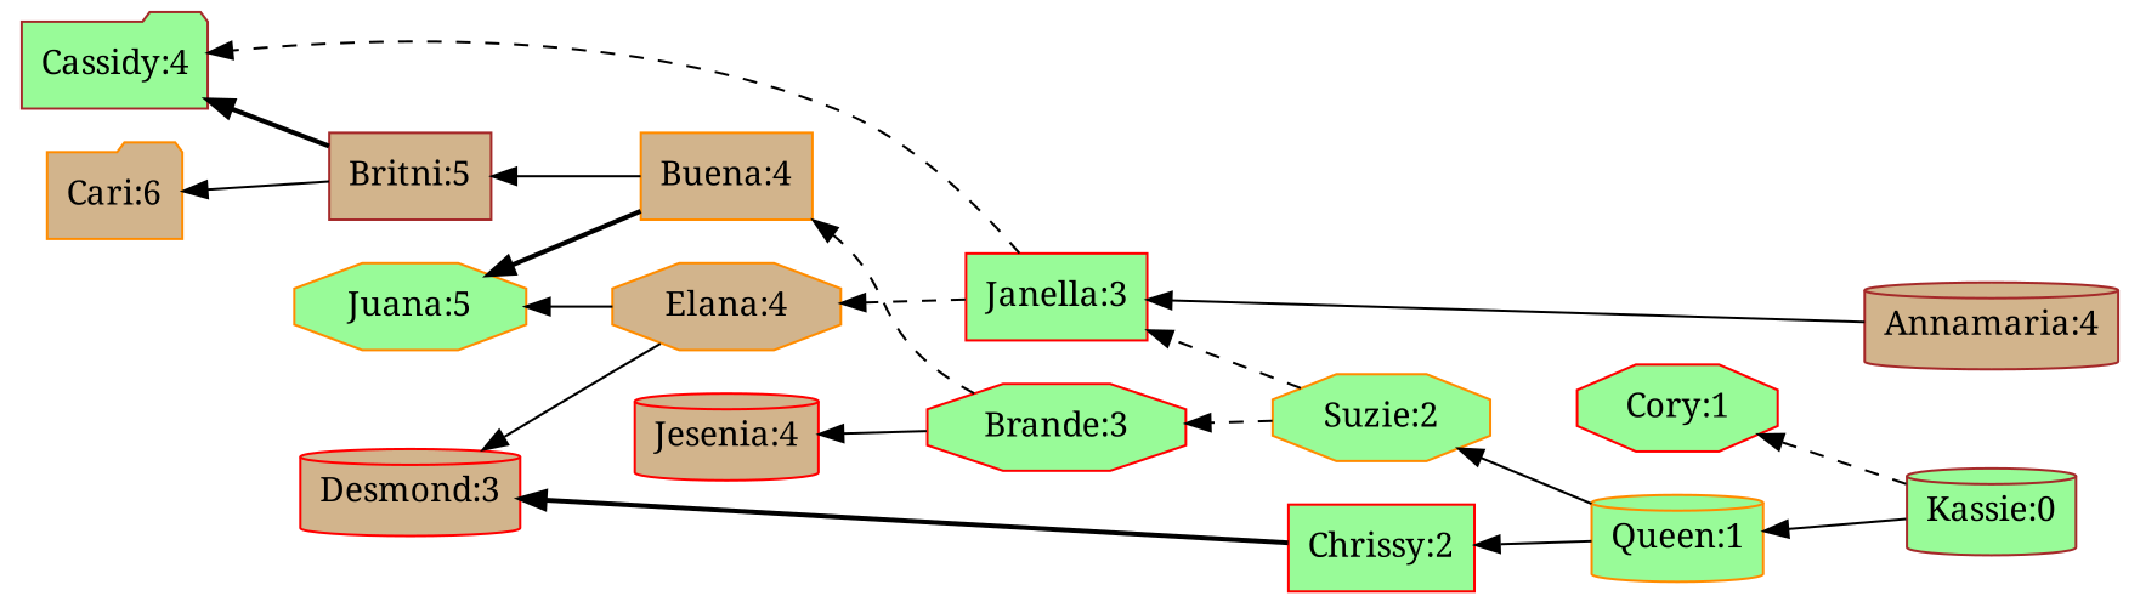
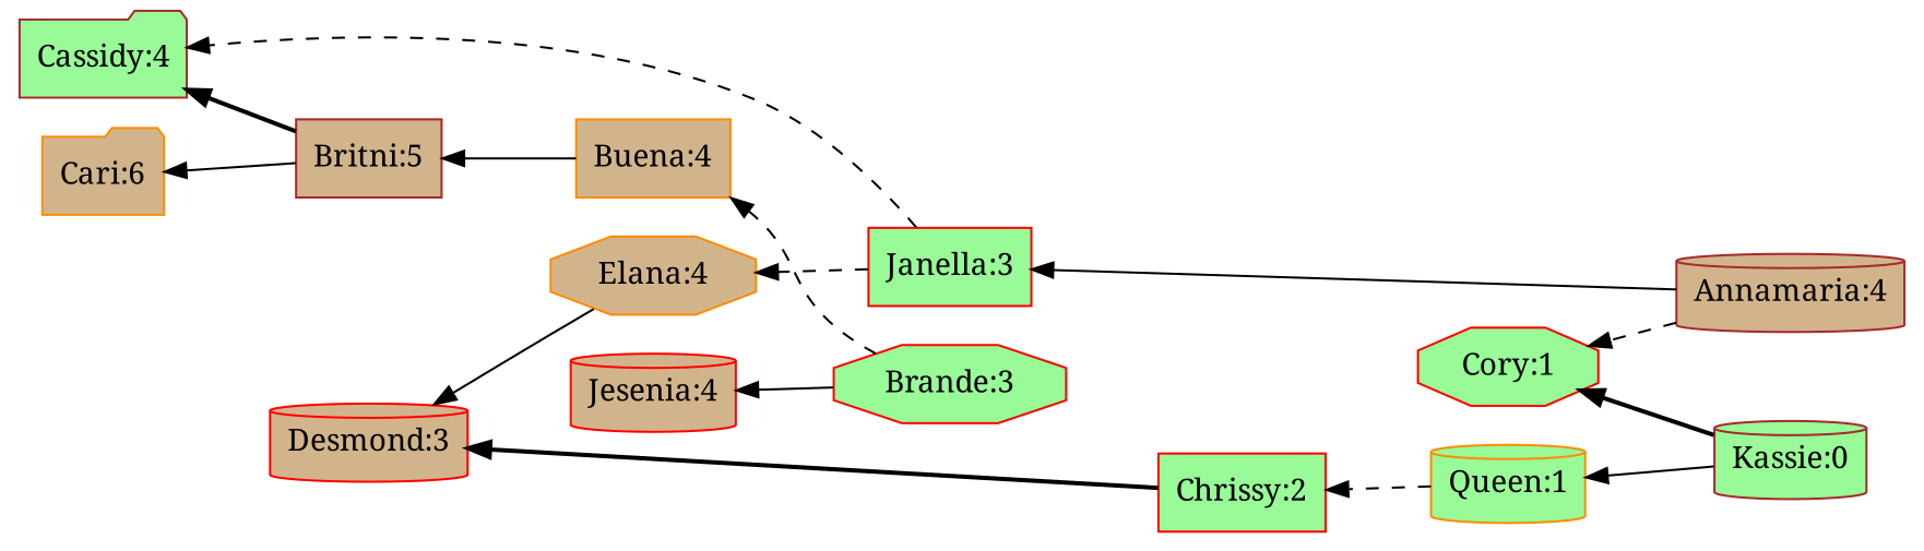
  digraph {
    fontname="Noto Serif"
    rankdir=RL
    node [color=darkorange fillcolor=palegreen fontname="Noto Serif" shape=cylinder style=filled]
    edge [fontname="Noto Serif" style=solid]
    Kassie [color=brown label="\N:0"]
    Queen [label="\N:1"]
    Cory [color=red label="\N:1" shape=octagon]
    Chrissy [color=red label="\N:2" shape=box]
-   Suzie [label="\N:2" shape=octagon]
    Desmond [color=red fillcolor=tan label="\N:3"]
    Brande [color=red label="\N:3" shape=octagon]
    Janella [color=red label="\N:3" shape=box]
    Buena [fillcolor=tan label="\N:4" shape=box]
    Jesenia [color=red fillcolor=tan label="\N:4"]
    Cassidy [color=brown label="\N:4" shape=folder]
    Elana [fillcolor=tan label="\N:4" shape=octagon]
    Annamaria [color=brown fillcolor=tan label="\N:4"]
    Britni [color=brown fillcolor=tan label="\N:5" shape=box]
-   Juana [label="\N:5" shape=octagon]
    Cari [fillcolor=tan label="\N:6" shape=folder]
    Kassie -> Queen
-   Kassie -> Cory [style=dashed]
-   Queen -> Chrissy
-   Queen -> Suzie
+   Kassie -> Cory [style=bold]
+   Queen -> Chrissy [style=dashed]
    Chrissy -> Desmond [style=bold]
-   Suzie -> Brande [style=dashed]
-   Suzie -> Janella [style=dashed]
    Brande -> Buena [style=dashed]
    Brande -> Jesenia
    Janella -> Cassidy [style=dashed]
    Janella -> Elana [style=dashed]
    Buena -> Britni
-   Buena -> Juana [style=bold]
    Elana -> Desmond
-   Elana -> Juana
+   Annamaria -> Cory [style=dashed]
    Annamaria -> Janella
    Britni -> Cassidy [style=bold]
    Britni -> Cari
  }
